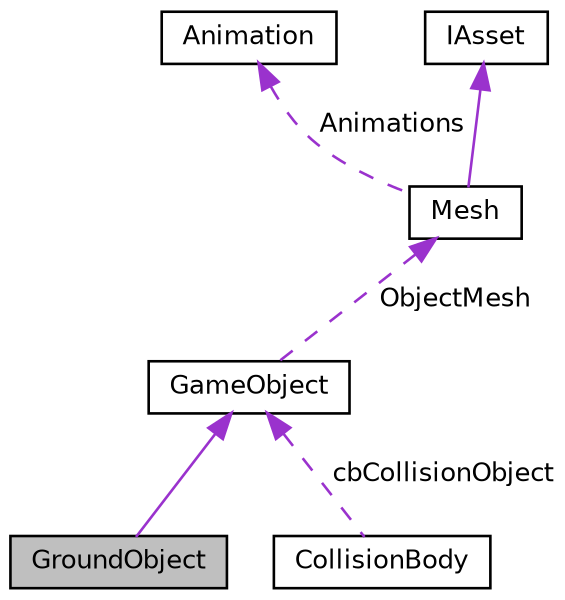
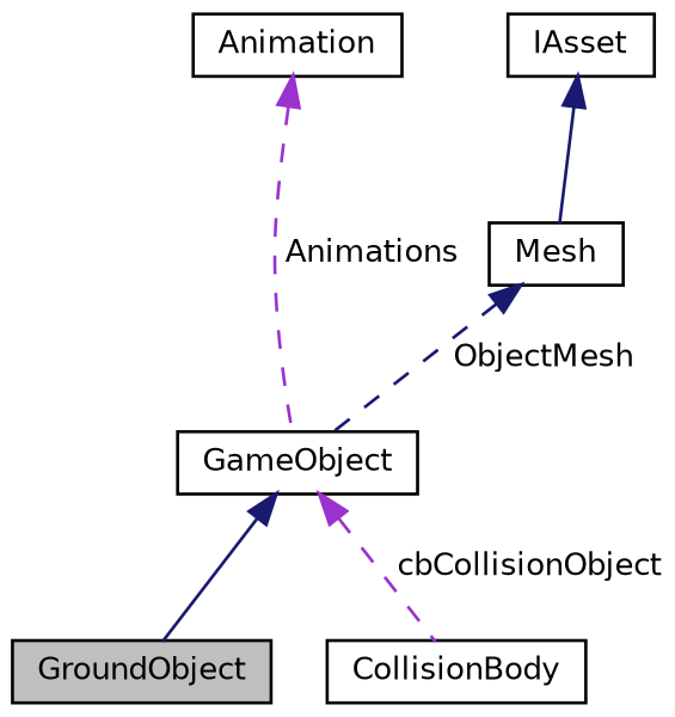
  digraph {
    node [color=black fillcolor=white fontname=Helvetica fontsize=10 shape=record style=filled]
    edge [color=darkorchid3 dir=back fontname=Helvetica fontsize=10 labelfontname=Helvetica labelfontsize=10 style=dashed]
    n1 [fillcolor=grey75 fontcolor=black height=0.2 label=GroundObject width=0.4]
    n2 [height=0.2 label=GameObject width=0.4]
    n3 [height=0.2 label=CollisionBody width=0.4]
    n4 [height=0.2 label=Animation width=0.4]
    n5 [height=0.2 label=Mesh width=0.4]
    n6 [height=0.2 label=IAsset width=0.4]
-   n2 -> n1 [style=solid]
+   n2 -> n1 [color=midnightblue style=solid]
    n2 -> n3 [label=" cbCollisionObject"]
-   n4 -> n5 [label=" Animations"]
-   n5 -> n2 [label=" ObjectMesh"]
-   n6 -> n5 [style=solid]
+   n4 -> n2 [label=" Animations"]
+   n5 -> n2 [color=midnightblue label=" ObjectMesh"]
+   n6 -> n5 [color=midnightblue style=solid]
  }
